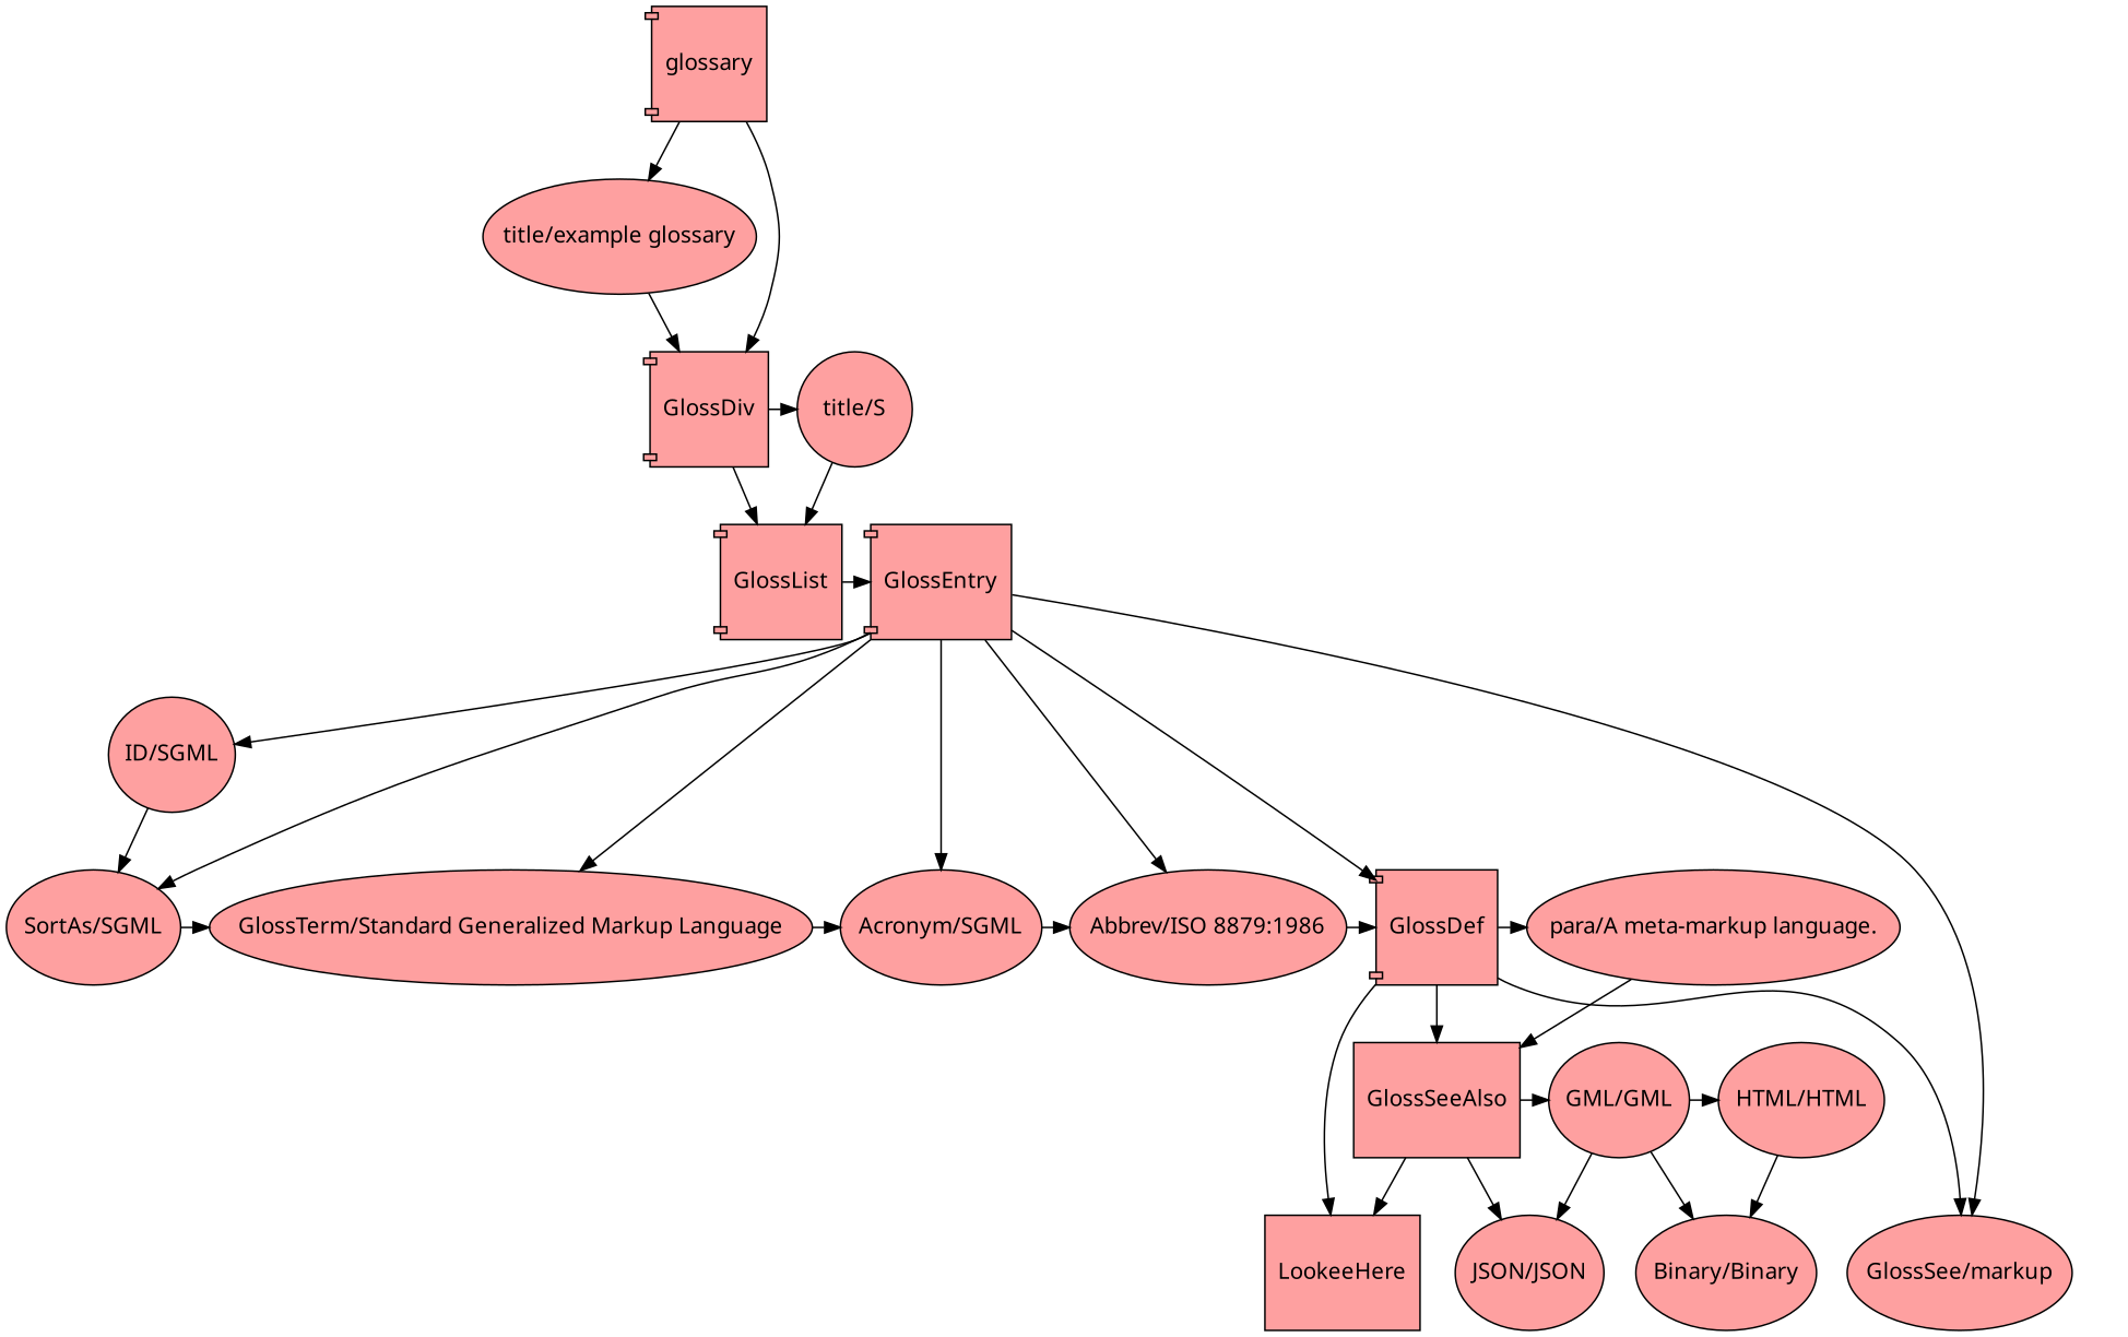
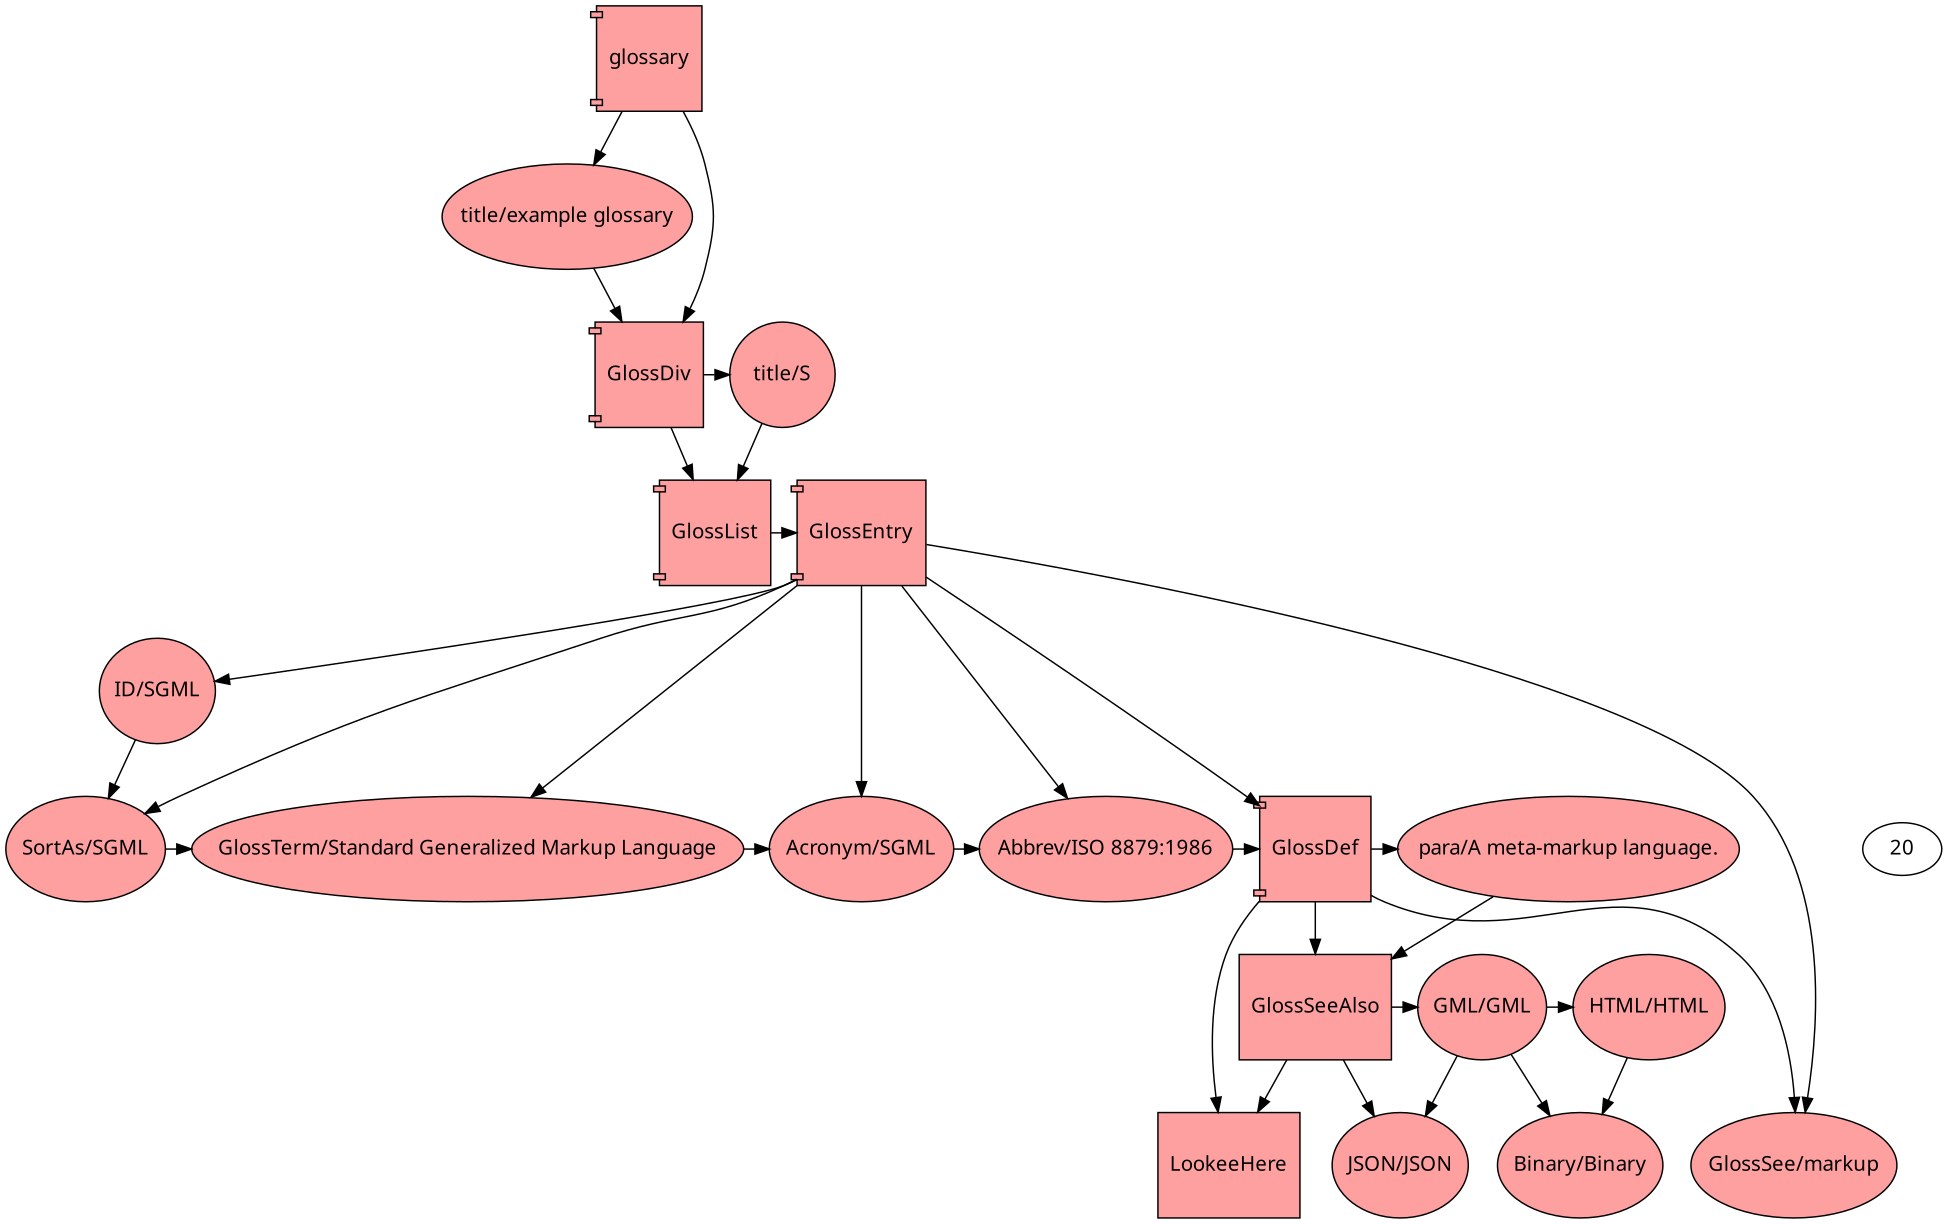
  digraph {
    fontname="Noto Sans"
    node [color=black fillcolor="#fe00005f" shape=ellipse style=filled fontname="Noto Sans"]
    edge [fontname="Noto Sans"]
    n1 [height=1 label="title/example glossary" width=1]
    n2 [height=1 label=GlossDiv shape=component width=1]
    n3 [height=1 label="title/S" width=1]
    n4 [height=1 label=GlossList shape=component width=1]
    n5 [height=1 label=GlossEntry shape=component width=1]
    n6 [height=1 label="ID/SGML" width=1]
    n7 [height=1 label="SortAs/SGML" width=1]
    n8 [height=1 label="GlossTerm/Standard Generalized Markup Language" width=1]
    n9 [height=1 label="Acronym/SGML" width=1]
    n10 [height=1 label="Abbrev/ISO 8879:1986" width=1]
    n11 [height=1 label=GlossDef shape=component width=1]
    n12 [height=1 label="para/A meta-markup language." width=1]
+   20 [color="" fillcolor="" shape="" style=""]
    n14 [height=1 label=GlossSeeAlso shape=box width=1]
    n15 [height=1 label="GML/GML" width=1]
    n16 [height=1 label="HTML/HTML" width=1]
    n17 [height=1 label="JSON/JSON" width=1]
    n18 [height=1 label=LookeeHere shape=box width=1]
    n19 [height=1 label="Binary/Binary" width=1]
    n20 [height=1 label="GlossSee/markup" width=1]
    n21 [height=1 label=glossary shape=component width=1]
    subgraph sub_1 {
      rank=same
      n1
    }
    subgraph sub_2 {
      rank=same
      n2
      n3
    }
    subgraph sub_3 {
      rank=same
      n4
      n5
    }
    subgraph sub_4 {
      rank=same
      n6
    }
    subgraph sub_5 {
      rank=same
      n7
      n8
      n9
      n10
      n11
      n12
+     20
    }
    subgraph sub_6 {
      rank=same
      n14
      n15
      n16
    }
    subgraph sub_7 {
      rank=same
      n17
      n18
      n19
      n20
    }
    n1 -> n2
    n2 -> n3
    n2 -> n4
    n3 -> n4
    n4 -> n5
    n5 -> n6
    n5 -> n7
    n5 -> n8
    n5 -> n9
    n5 -> n10
    n5 -> n11
    n5 -> n20
    n6 -> n7
    n7 -> n8
    n8 -> n9
    n9 -> n10
    n10 -> n11
    n11 -> n12
    n11 -> n14
    n11 -> n18
    n11 -> n20
    n12 -> n14
    n14 -> n15
    n14 -> n17
    n14 -> n18
    n15 -> n16
    n15 -> n17
    n15 -> n19
    n16 -> n19
    n21 -> n1
    n21 -> n2
  }
